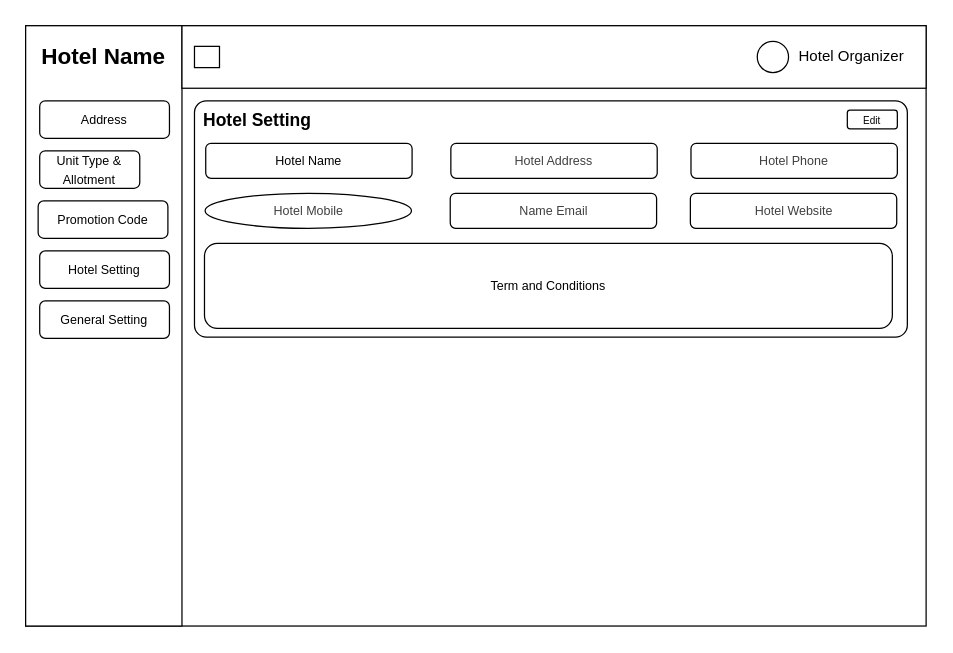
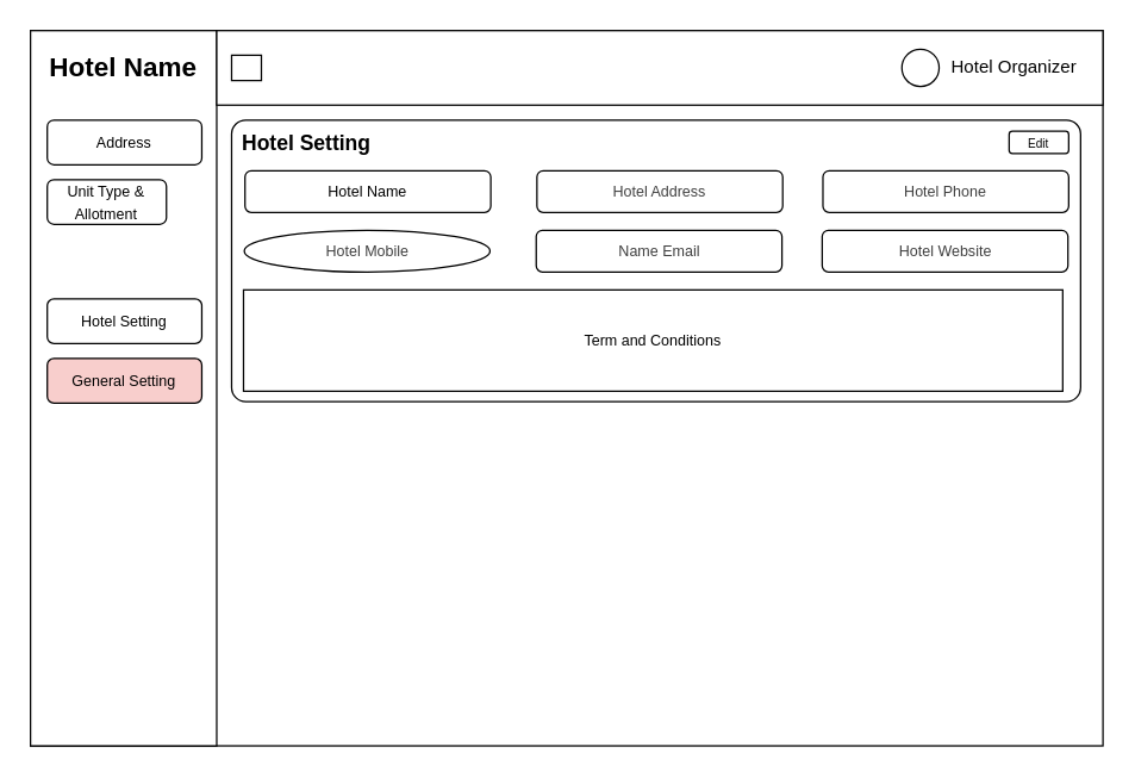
  <mxCell id="0" />
  <mxCell id="1" parent="0" />
  <mxCell id="2" value="" style="rounded=0;whiteSpace=wrap;html=1;" vertex="1" parent="1"><mxGeometry x="20" y="20" width="720" height="480" as="geometry" /></mxCell>
  <mxCell id="3" value="" style="rounded=0;whiteSpace=wrap;html=1;" vertex="1" parent="1"><mxGeometry x="20" y="20" width="125" height="480" as="geometry" /></mxCell>
  <mxCell id="4" value="" style="rounded=0;whiteSpace=wrap;html=1;" vertex="1" parent="1"><mxGeometry x="145" y="20" width="595" height="50" as="geometry" /></mxCell>
  <mxCell id="5" value="Hotel Name" style="text;html=1;align=center;verticalAlign=middle;whiteSpace=wrap;rounded=0;fontSize=18;fontStyle=1" vertex="1" parent="1"><mxGeometry x="31.25" y="30" width="102.5" height="30" as="geometry" /></mxCell>
  <mxCell id="6" value="" style="group" vertex="1" connectable="0" parent="1"><mxGeometry x="605" y="30" width="130" height="30" as="geometry" /></mxCell>
  <mxCell id="7" value="" style="ellipse;whiteSpace=wrap;html=1;aspect=fixed;" vertex="1" parent="6"><mxGeometry y="2.5" width="25" height="25" as="geometry" /></mxCell>
  <mxCell id="8" value="Hotel Organizer" style="text;html=1;align=center;verticalAlign=middle;resizable=0;points=[];autosize=1;strokeColor=none;fillColor=none;" vertex="1" parent="6"><mxGeometry x="20" width="110" height="30" as="geometry" /></mxCell>
  <mxCell id="9" value="" style="rounded=0;whiteSpace=wrap;html=1;" vertex="1" parent="1"><mxGeometry x="155" y="36.5" width="20" height="17" as="geometry" /></mxCell>
  <mxCell id="10" value="Address" style="rounded=1;whiteSpace=wrap;html=1;fontSize=10;" vertex="1" parent="1"><mxGeometry x="31.25" y="80" width="103.75" height="30" as="geometry" /></mxCell>
  <mxCell id="11" value="&lt;font style=&quot;font-size: 10px;&quot;&gt;Unit Type &amp;amp; Allotment&lt;/font&gt;" style="rounded=1;whiteSpace=wrap;html=1;" vertex="1" parent="1"><mxGeometry x="31.25" y="120" width="80" height="30" as="geometry" /></mxCell>
- <mxCell id="12" value="&lt;font style=&quot;font-size: 10px;&quot;&gt;Promotion Code&lt;/font&gt;" style="rounded=1;whiteSpace=wrap;html=1;" vertex="1" parent="1"><mxGeometry x="30" y="160" width="103.75" height="30" as="geometry" /></mxCell>
- <mxCell id="13" value="&lt;font style=&quot;font-size: 10px;&quot;&gt;General Setting&lt;/font&gt;" style="rounded=1;whiteSpace=wrap;html=1;" vertex="1" parent="1"><mxGeometry x="31.25" y="240" width="103.75" height="30" as="geometry" /></mxCell>
+ <mxCell id="13" value="&lt;font style=&quot;font-size: 10px;&quot;&gt;General Setting&lt;/font&gt;" style="rounded=1;whiteSpace=wrap;html=1;fillColor=#f8cecc;" vertex="1" parent="1"><mxGeometry x="31.25" y="240" width="103.75" height="30" as="geometry" /></mxCell>
  <mxCell id="14" value="&lt;font style=&quot;font-size: 10px;&quot;&gt;Hotel Setting&lt;/font&gt;" style="rounded=1;whiteSpace=wrap;html=1;" vertex="1" parent="1"><mxGeometry x="31.25" y="200" width="103.75" height="30" as="geometry" /></mxCell>
  <mxCell id="15" value="" style="rounded=1;whiteSpace=wrap;html=1;arcSize=5;" vertex="1" parent="1"><mxGeometry x="155" y="80" width="570" height="189" as="geometry" /></mxCell>
  <mxCell id="16" value="&lt;font style=&quot;font-size: 14px;&quot;&gt;&lt;b&gt;Hotel Setting&lt;/b&gt;&lt;/font&gt;" style="text;html=1;align=center;verticalAlign=middle;resizable=0;points=[];autosize=1;strokeColor=none;fillColor=none;" vertex="1" parent="1"><mxGeometry x="153" y="81" width="104" height="29" as="geometry" /></mxCell>
  <mxCell id="17" value="&lt;font style=&quot;font-size: 8px;&quot;&gt;Edit&lt;/font&gt;" style="rounded=1;whiteSpace=wrap;html=1;" vertex="1" parent="1"><mxGeometry x="677" y="87.5" width="40" height="15" as="geometry" /></mxCell>
  <mxCell id="18" value="&lt;font style=&quot;font-size: 10px;&quot;&gt;Hotel Name&lt;/font&gt;" style="rounded=1;whiteSpace=wrap;html=1;align=center;" vertex="1" parent="1"><mxGeometry x="164" y="114" width="165" height="28" as="geometry" /></mxCell>
  <mxCell id="19" value="&lt;span style=&quot;color: rgb(63, 63, 63); font-size: 10px; text-align: left;&quot;&gt;Hotel Address&lt;/span&gt;" style="rounded=1;whiteSpace=wrap;html=1;" vertex="1" parent="1"><mxGeometry x="360" y="114" width="165" height="28" as="geometry" /></mxCell>
  <mxCell id="20" value="&lt;span style=&quot;color: rgb(63, 63, 63); font-size: 10px; text-align: left;&quot;&gt;Hotel Phone&lt;/span&gt;" style="rounded=1;whiteSpace=wrap;html=1;" vertex="1" parent="1"><mxGeometry x="552" y="114" width="165" height="28" as="geometry" /></mxCell>
  <mxCell id="21" value="&lt;span style=&quot;color: rgb(63, 63, 63); font-size: 10px; text-align: left;&quot;&gt;Hotel Mobile&lt;/span&gt;" style="ellipse;whiteSpace=wrap;html=1;" vertex="1" parent="1"><mxGeometry x="163.5" y="154" width="165" height="28" as="geometry" /></mxCell>
  <mxCell id="22" value="&lt;span style=&quot;color: rgb(63, 63, 63); font-size: 10px; text-align: left;&quot;&gt;Name Email&lt;/span&gt;" style="rounded=1;whiteSpace=wrap;html=1;" vertex="1" parent="1"><mxGeometry x="359.5" y="154" width="165" height="28" as="geometry" /></mxCell>
  <mxCell id="23" value="&lt;span style=&quot;color: rgb(63, 63, 63); font-size: 10px; text-align: left;&quot;&gt;Hotel Website&lt;/span&gt;" style="rounded=1;whiteSpace=wrap;html=1;" vertex="1" parent="1"><mxGeometry x="551.5" y="154" width="165" height="28" as="geometry" /></mxCell>
- <mxCell id="24" value="&lt;font style=&quot;font-size: 10px;&quot;&gt;Term and Conditions&lt;/font&gt;" style="rounded=1;whiteSpace=wrap;html=1;align=center;" vertex="1" parent="1"><mxGeometry x="163" y="194" width="550" height="68" as="geometry" /></mxCell>
+ <mxCell id="24" value="&lt;font style=&quot;font-size: 10px;&quot;&gt;Term and Conditions&lt;/font&gt;" style="whiteSpace=wrap;html=1;align=center;rounded=0;" vertex="1" parent="1"><mxGeometry x="163" y="194" width="550" height="68" as="geometry" /></mxCell>
